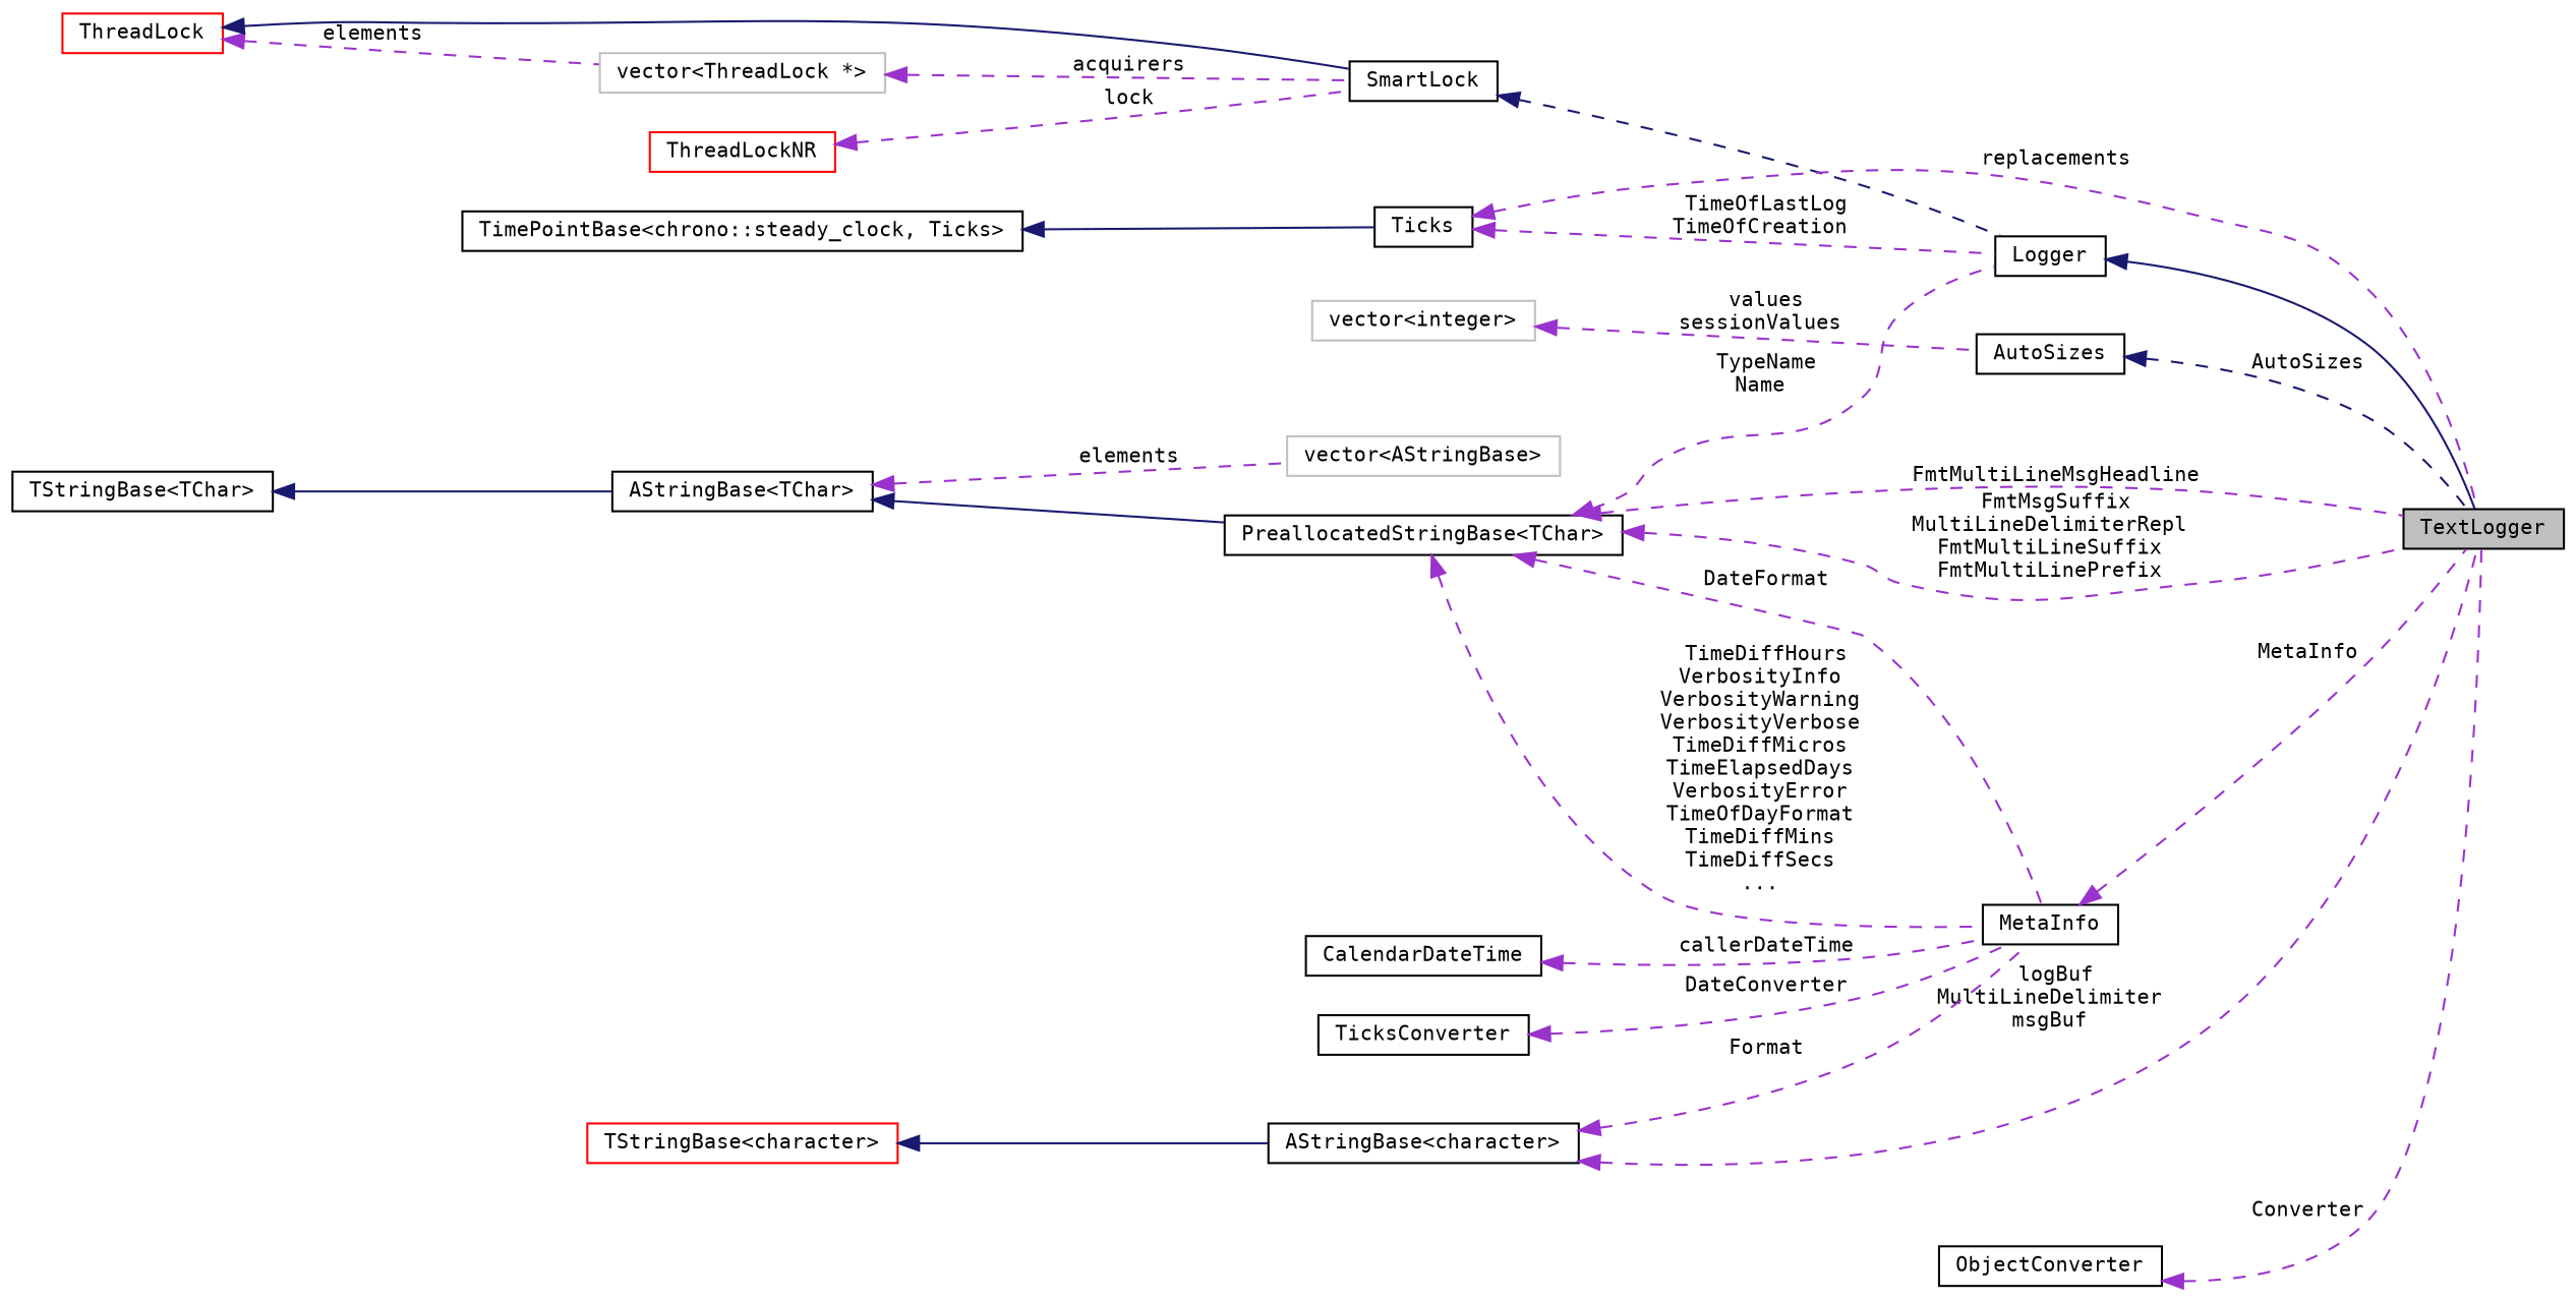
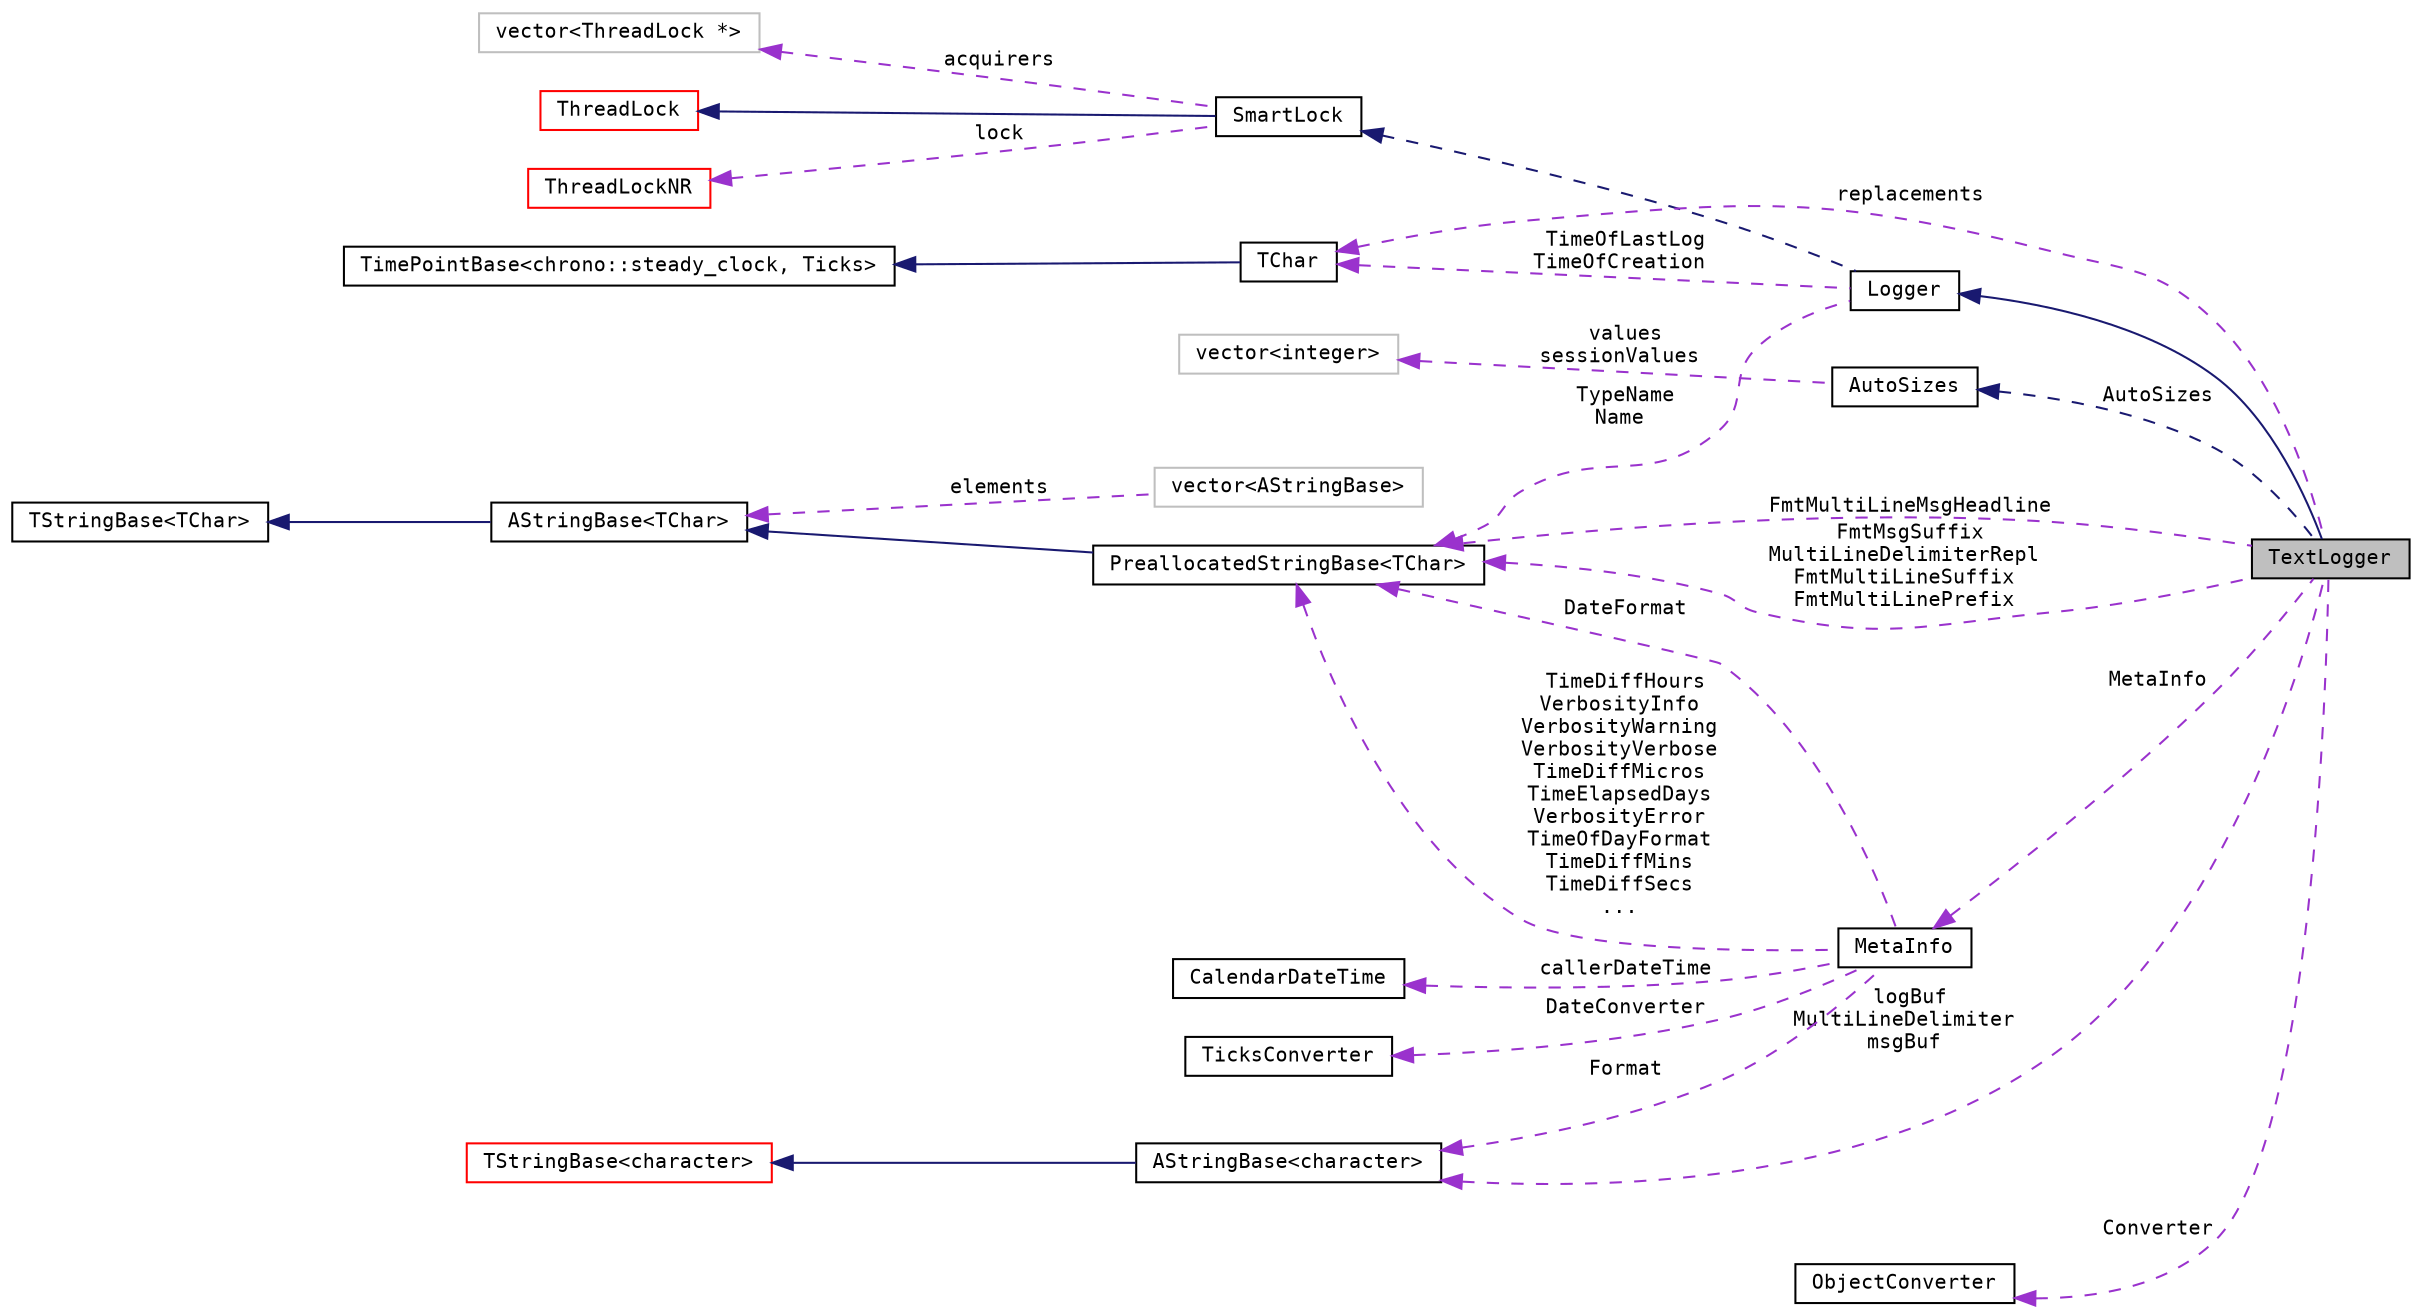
  digraph {
    fontname="DejaVu Sans Mono"
    rankdir=LR
    node [color=black fillcolor=white fontname="DejaVu Sans Mono" fontsize=10 shape=record style=filled]
    edge [color=darkorchid3 dir=back fontname="DejaVu Sans Mono" fontsize=10 labelfontname=Helvetica labelfontsize=10 style=dashed]
    n1 [fillcolor=grey75 fontcolor=black height=0.2 label=TextLogger width=0.4]
    n2 [color=grey75 height=0.2 label="vector\<ThreadLock *\>" width=0.4]
    n3 [height=0.2 label=SmartLock width=0.4]
    n4 [height=0.2 label=Logger width=0.4]
    n5 [height=0.2 label="TimePointBase\<chrono::steady_clock, Ticks\>" width=0.4]
-   n6 [height=0.2 label=Ticks width=0.4]
+   n6 [height=0.2 label=TChar width=0.4]
    n7 [color=grey75 height=0.2 label="vector\<AStringBase\>" width=0.4]
    n8 [color=grey75 height=0.2 label="vector\<integer\>" width=0.4]
    n9 [height=0.2 label=AutoSizes width=0.4]
    n10 [height=0.2 label="TStringBase\<TChar\>" width=0.4]
    n11 [height=0.2 label="AStringBase\<TChar\>" width=0.4]
    n12 [height=0.2 label="PreallocatedStringBase\<TChar\>" width=0.4]
    n13 [height=0.2 label=MetaInfo width=0.4]
    n14 [height=0.2 label="AStringBase\<character\>" width=0.4]
    n15 [color=red height=0.2 label="TStringBase\<character\>" width=0.4]
    n16 [color=red height=0.2 label=ThreadLock width=0.4]
    n17 [color=red height=0.2 label=ThreadLockNR width=0.4]
    n18 [height=0.2 label=ObjectConverter width=0.4]
    n19 [height=0.2 label=CalendarDateTime width=0.4]
    n20 [height=0.2 label=TicksConverter width=0.4]
    n2 -> n3 [label=" acquirers"]
    n3 -> n4 [color=midnightblue]
    n4 -> n1 [color=midnightblue style=solid]
    n5 -> n6 [color=midnightblue style=solid]
    n6 -> n1 [label=" replacements"]
    n6 -> n4 [label=" TimeOfLastLog\nTimeOfCreation"]
    n8 -> n9 [label=" values\nsessionValues"]
    n9 -> n1 [color=midnightblue label=" AutoSizes"]
    n10 -> n11 [color=midnightblue style=solid]
    n11 -> n7 [label=" elements"]
    n11 -> n12 [color=midnightblue style=solid]
    n12 -> n1 [label=" FmtMsgSuffix\nMultiLineDelimiterRepl\nFmtMultiLineSuffix\nFmtMultiLinePrefix"]
    n12 -> n1 [label=" FmtMultiLineMsgHeadline"]
    n12 -> n4 [label=" TypeName\nName"]
    n12 -> n13 [label=" DateFormat"]
    n12 -> n13 [label=" TimeDiffHours\nVerbosityInfo\nVerbosityWarning\nVerbosityVerbose\nTimeDiffMicros\nTimeElapsedDays\nVerbosityError\nTimeOfDayFormat\nTimeDiffMins\nTimeDiffSecs\n..."]
    n13 -> n1 [label=" MetaInfo"]
    n14 -> n1 [label=" logBuf\nMultiLineDelimiter\nmsgBuf"]
    n14 -> n13 [label=" Format"]
    n15 -> n14 [color=midnightblue style=solid]
-   n16 -> n2 [label=" elements"]
    n16 -> n3 [color=midnightblue style=solid]
    n17 -> n3 [label=" lock"]
    n18 -> n1 [label=" Converter"]
    n19 -> n13 [label=" callerDateTime"]
    n20 -> n13 [label=" DateConverter"]
  }
